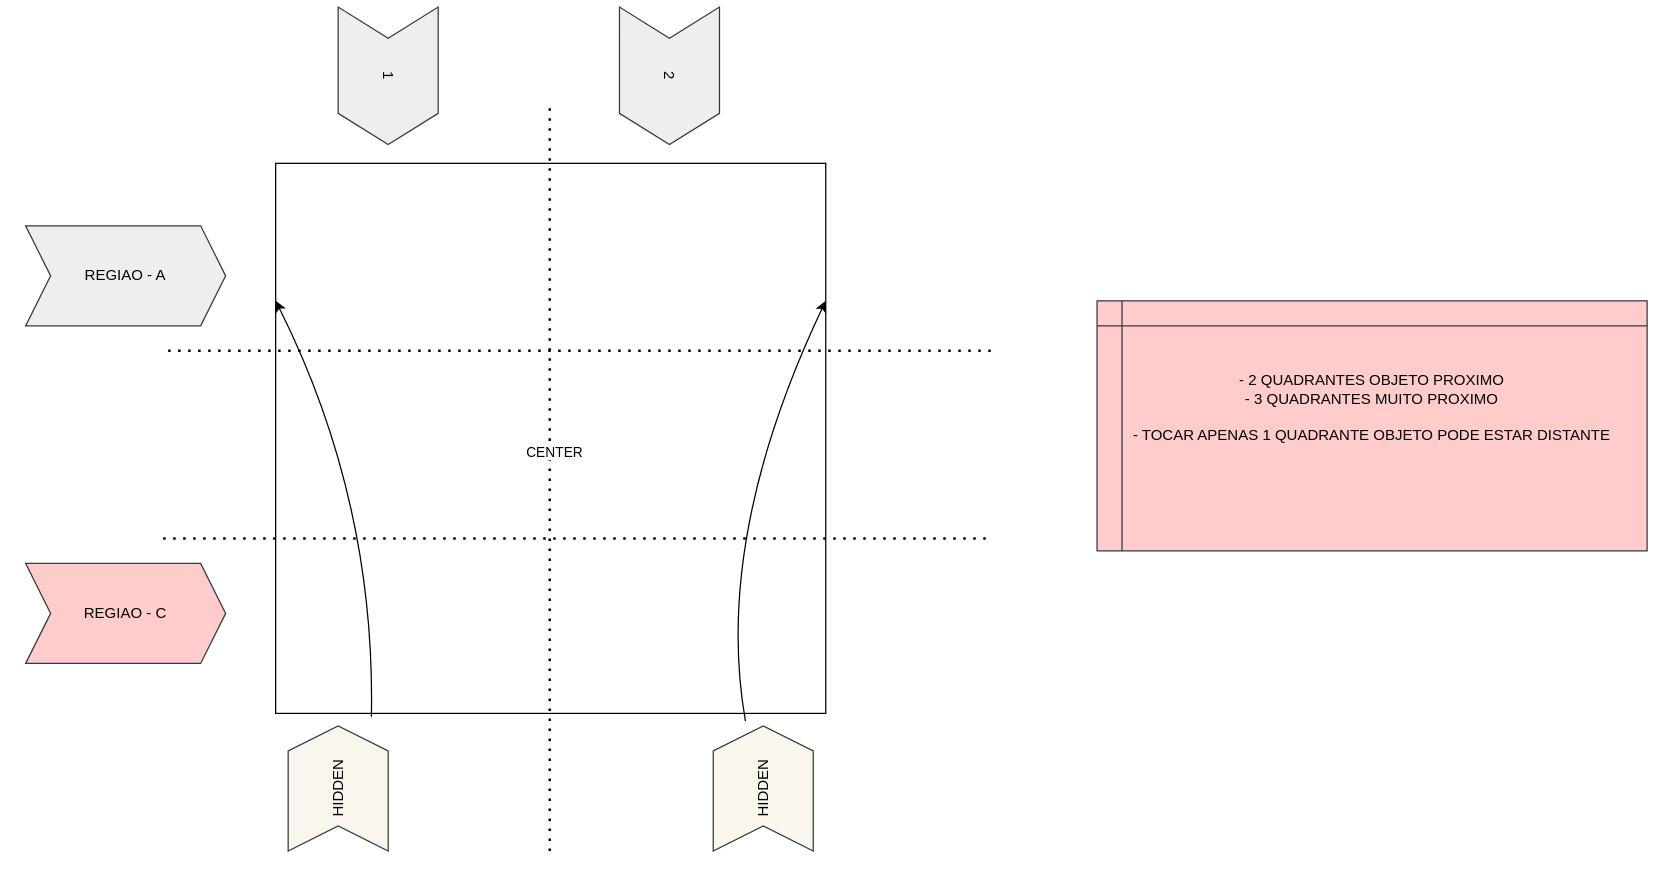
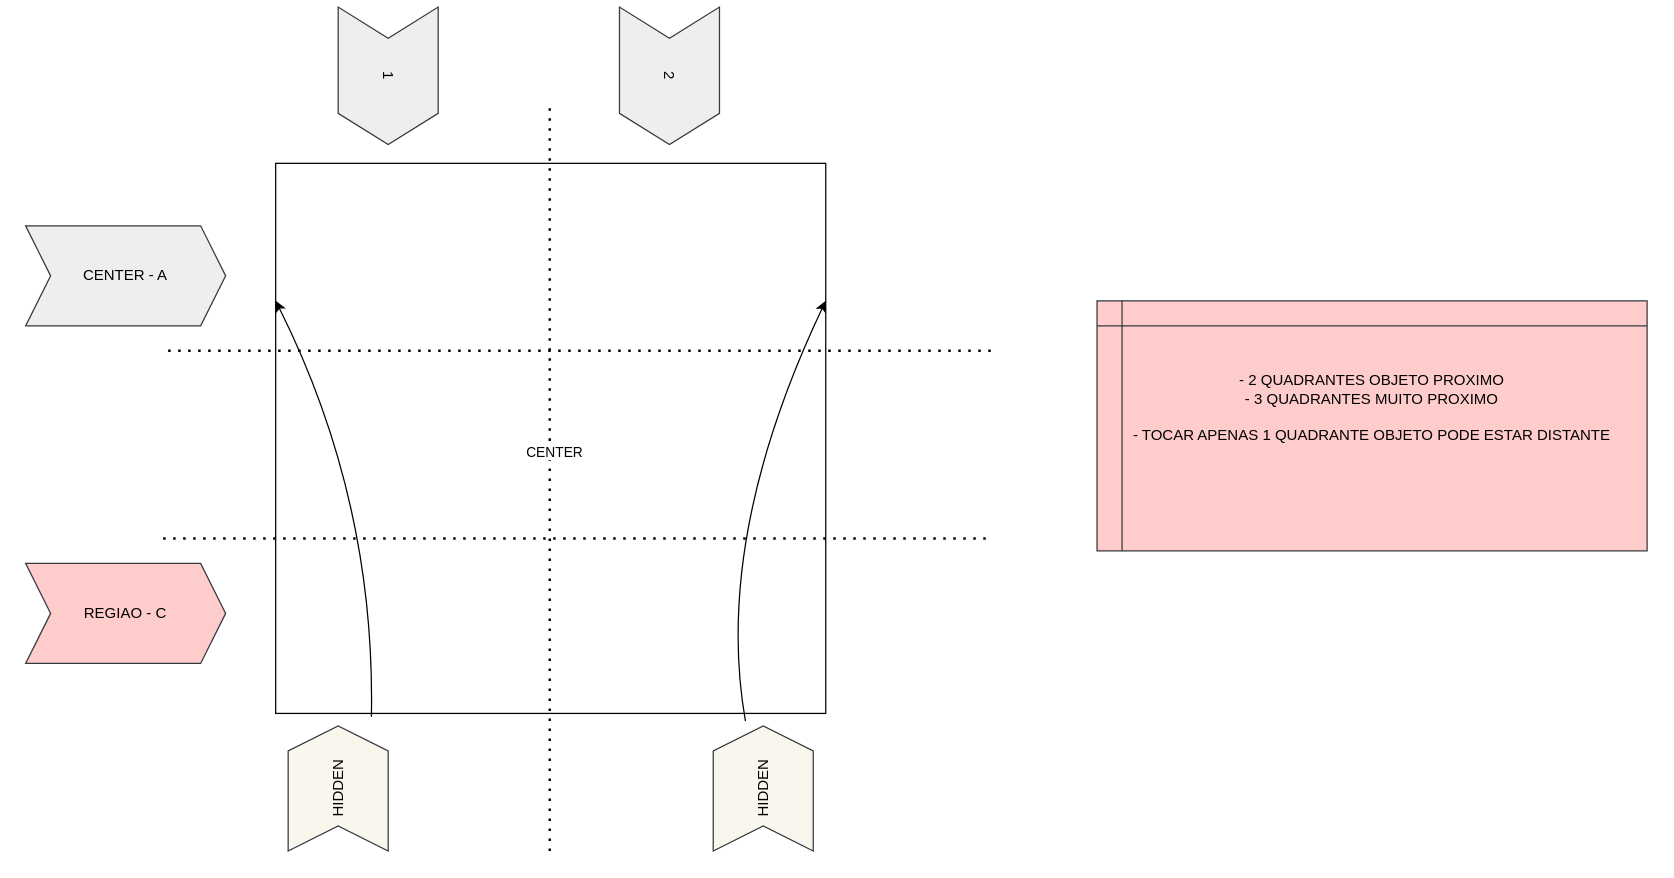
  <mxCell id="0" />
  <mxCell id="1" parent="0" />
  <mxCell id="2" value="" style="whiteSpace=wrap;html=1;aspect=fixed;" vertex="1" parent="1"><mxGeometry x="220" y="130" width="440" height="440" as="geometry" /></mxCell>
  <mxCell id="3" value="" style="curved=1;endArrow=classic;html=1;rounded=0;entryX=0;entryY=0.25;entryDx=0;entryDy=0;exitX=0.174;exitY=1.006;exitDx=0;exitDy=0;exitPerimeter=0;" edge="1" parent="1" source="2" target="2"><mxGeometry width="50" height="50" relative="1" as="geometry"><mxPoint x="360" y="560" as="sourcePoint" /><mxPoint x="430" y="350" as="targetPoint" /><Array as="points"><mxPoint x="300" y="400" /></Array></mxGeometry></mxCell>
  <mxCell id="4" value="" style="curved=1;endArrow=classic;html=1;rounded=0;entryX=1;entryY=0.25;entryDx=0;entryDy=0;exitX=0.854;exitY=1.014;exitDx=0;exitDy=0;exitPerimeter=0;" edge="1" parent="1" source="2" target="2"><mxGeometry width="50" height="50" relative="1" as="geometry"><mxPoint x="550" y="570" as="sourcePoint" /><mxPoint x="410" y="237" as="targetPoint" /><Array as="points"><mxPoint x="570" y="430" /></Array></mxGeometry></mxCell>
- <mxCell id="5" value="REGIAO - A" style="shape=step;perimeter=stepPerimeter;whiteSpace=wrap;html=1;fixedSize=1;fillColor=#eeeeee;strokeColor=#36393d;" vertex="1" parent="1"><mxGeometry x="20" y="180" width="160" height="80" as="geometry" /></mxCell>
+ <mxCell id="5" value="CENTER - A" style="shape=step;perimeter=stepPerimeter;whiteSpace=wrap;html=1;fixedSize=1;fillColor=#eeeeee;strokeColor=#36393d;" vertex="1" parent="1"><mxGeometry x="20" y="180" width="160" height="80" as="geometry" /></mxCell>
  <mxCell id="6" value="REGIAO - C" style="shape=step;perimeter=stepPerimeter;whiteSpace=wrap;html=1;fixedSize=1;fillColor=#ffcccc;strokeColor=#36393d;" vertex="1" parent="1"><mxGeometry x="20" y="450" width="160" height="80" as="geometry" /></mxCell>
  <mxCell id="7" value="" style="endArrow=none;dashed=1;html=1;dashPattern=1 3;strokeWidth=2;rounded=0;" edge="1" parent="1"><mxGeometry width="50" height="50" relative="1" as="geometry"><mxPoint x="130" y="430" as="sourcePoint" /><mxPoint x="790" y="430" as="targetPoint" /></mxGeometry></mxCell>
  <mxCell id="8" value="" style="endArrow=none;dashed=1;html=1;dashPattern=1 3;strokeWidth=2;rounded=0;" edge="1" parent="1"><mxGeometry width="50" height="50" relative="1" as="geometry"><mxPoint x="134" y="280" as="sourcePoint" /><mxPoint x="794" y="280" as="targetPoint" /></mxGeometry></mxCell>
  <mxCell id="9" value="HIDDEN" style="shape=step;perimeter=stepPerimeter;whiteSpace=wrap;html=1;fixedSize=1;rotation=-90;fillColor=#f9f7ed;strokeColor=#36393d;" vertex="1" parent="1"><mxGeometry x="220" y="590" width="100" height="80" as="geometry" /></mxCell>
  <mxCell id="10" value="HIDDEN" style="shape=step;perimeter=stepPerimeter;whiteSpace=wrap;html=1;fixedSize=1;rotation=-90;fillColor=#f9f7ed;strokeColor=#36393d;" vertex="1" parent="1"><mxGeometry x="560" y="590" width="100" height="80" as="geometry" /></mxCell>
  <mxCell id="11" value="" style="endArrow=none;dashed=1;html=1;dashPattern=1 3;strokeWidth=2;rounded=0;" edge="1" parent="1"><mxGeometry width="50" height="50" relative="1" as="geometry"><mxPoint x="439.23" y="680" as="sourcePoint" /><mxPoint x="439.23" y="80" as="targetPoint" /></mxGeometry></mxCell>
  <mxCell id="12" value="CENTER" style="edgeLabel;html=1;align=center;verticalAlign=middle;resizable=0;points=[];" vertex="1" connectable="0" parent="11"><mxGeometry x="0.07" y="-3" relative="1" as="geometry"><mxPoint y="1" as="offset" /></mxGeometry></mxCell>
  <mxCell id="13" value="- 2 QUADRANTES OBJETO PROXIMO&lt;div&gt;- 3 QUADRANTES MUITO PROXIMO&lt;/div&gt;&lt;div&gt;&lt;br&gt;&lt;/div&gt;&lt;div&gt;- TOCAR APENAS 1 QUADRANTE OBJETO PODE ESTAR DISTANTE&lt;/div&gt;&lt;div&gt;&lt;br&gt;&lt;/div&gt;&lt;div&gt;&lt;br&gt;&lt;/div&gt;" style="shape=internalStorage;whiteSpace=wrap;html=1;backgroundOutline=1;fillColor=#ffcccc;strokeColor=#36393d;" vertex="1" parent="1"><mxGeometry x="877" width="440" height="200" as="geometry" y="240" /></mxCell>
  <mxCell id="14" value="1" style="shape=step;perimeter=stepPerimeter;whiteSpace=wrap;html=1;fixedSize=1;fillColor=#eeeeee;strokeColor=#36393d;rotation=90;size=25;" vertex="1" parent="1"><mxGeometry x="255" y="20" width="110" height="80" as="geometry" /></mxCell>
  <mxCell id="15" value="2" style="shape=step;perimeter=stepPerimeter;whiteSpace=wrap;html=1;fixedSize=1;fillColor=#eeeeee;strokeColor=#36393d;rotation=90;size=25;" vertex="1" parent="1"><mxGeometry x="480" y="20" width="110" height="80" as="geometry" /></mxCell>
